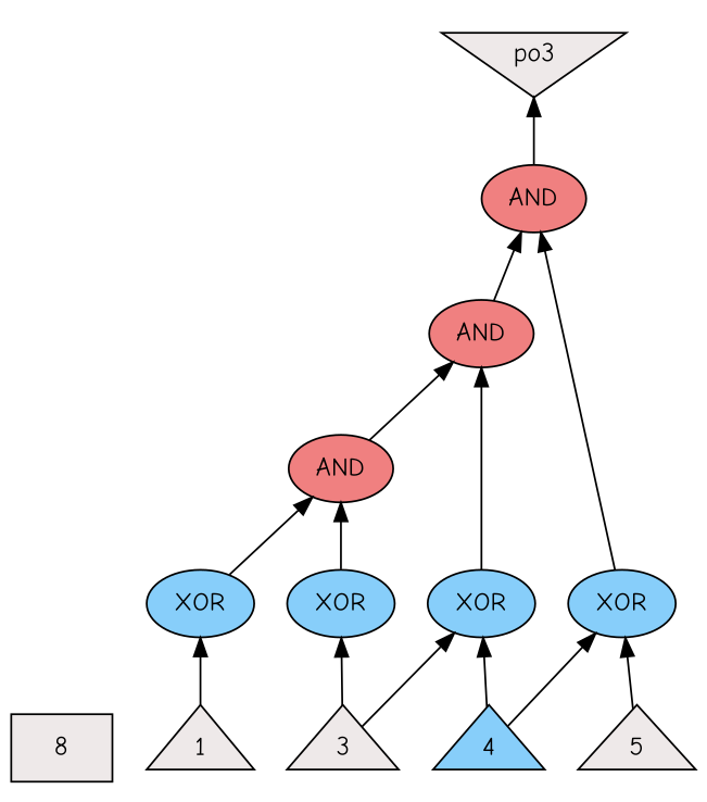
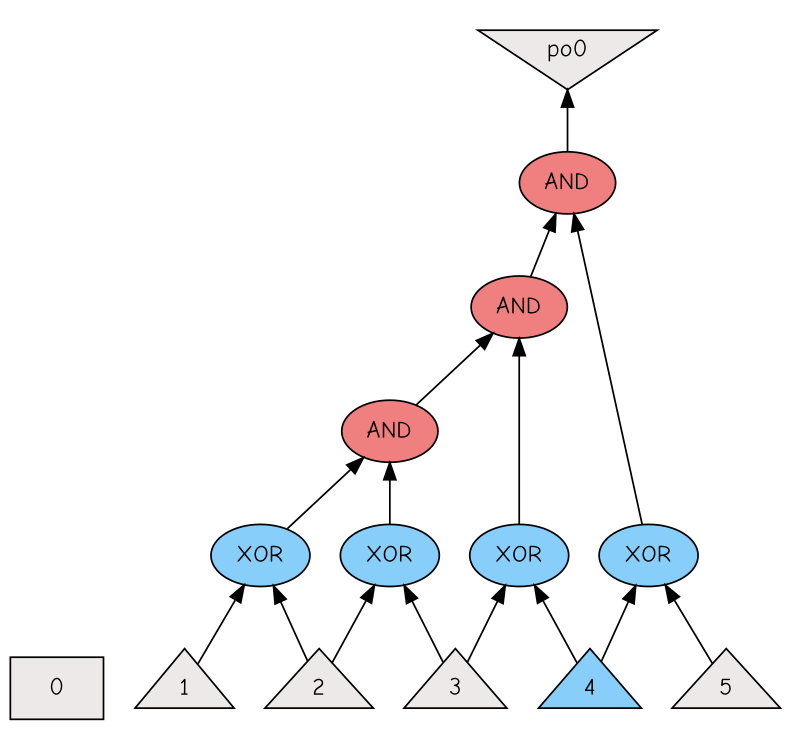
  digraph {
    fontname="Comic Neue"
    rankdir=BT
    node [fillcolor=snow2 fontname="Comic Neue" shape=ellipse style=filled]
    edge [fontname="Comic Neue" style=solid]
-   n1 [label=8 shape=box]
+   n1 [label=0 shape=box]
    n2 [label=1 shape=triangle]
+   n3 [label=2 shape=triangle]
    n4 [label=3 shape=triangle]
    n5 [fillcolor=lightskyblue label=4 shape=triangle]
    n6 [label=5 shape=triangle]
    n7 [fillcolor=lightskyblue label=XOR]
    n8 [fillcolor=lightskyblue label=XOR]
    n9 [fillcolor=lightskyblue label=XOR]
    n10 [fillcolor=lightskyblue label=XOR]
    n11 [fillcolor=lightcoral label=AND]
    n12 [fillcolor=lightcoral label=AND]
    n13 [fillcolor=lightcoral label=AND]
-   po0 [shape=invtriangle label=po3]
+   po0 [shape=invtriangle]
    subgraph sub_1 {
      rank=same
      n1
      n2
+     n3
      n4
      n5
      n6
    }
    subgraph sub_2 {
      rank=same
      n7
      n8
      n9
      n10
    }
    subgraph sub_3 {
      rank=same
      n11
    }
    subgraph sub_4 {
      rank=same
      n12
    }
    subgraph sub_5 {
      rank=same
      n13
    }
    subgraph sub_6 {
      rank=same
      po0
    }
    n2 -> n7
+   n3 -> n7
+   n3 -> n8
    n4 -> n8
    n4 -> n9
    n5 -> n9
    n5 -> n10
    n6 -> n10
    n7 -> n11
    n8 -> n11
    n9 -> n12
    n10 -> n13
    n11 -> n12
    n12 -> n13
    n13 -> po0
  }
